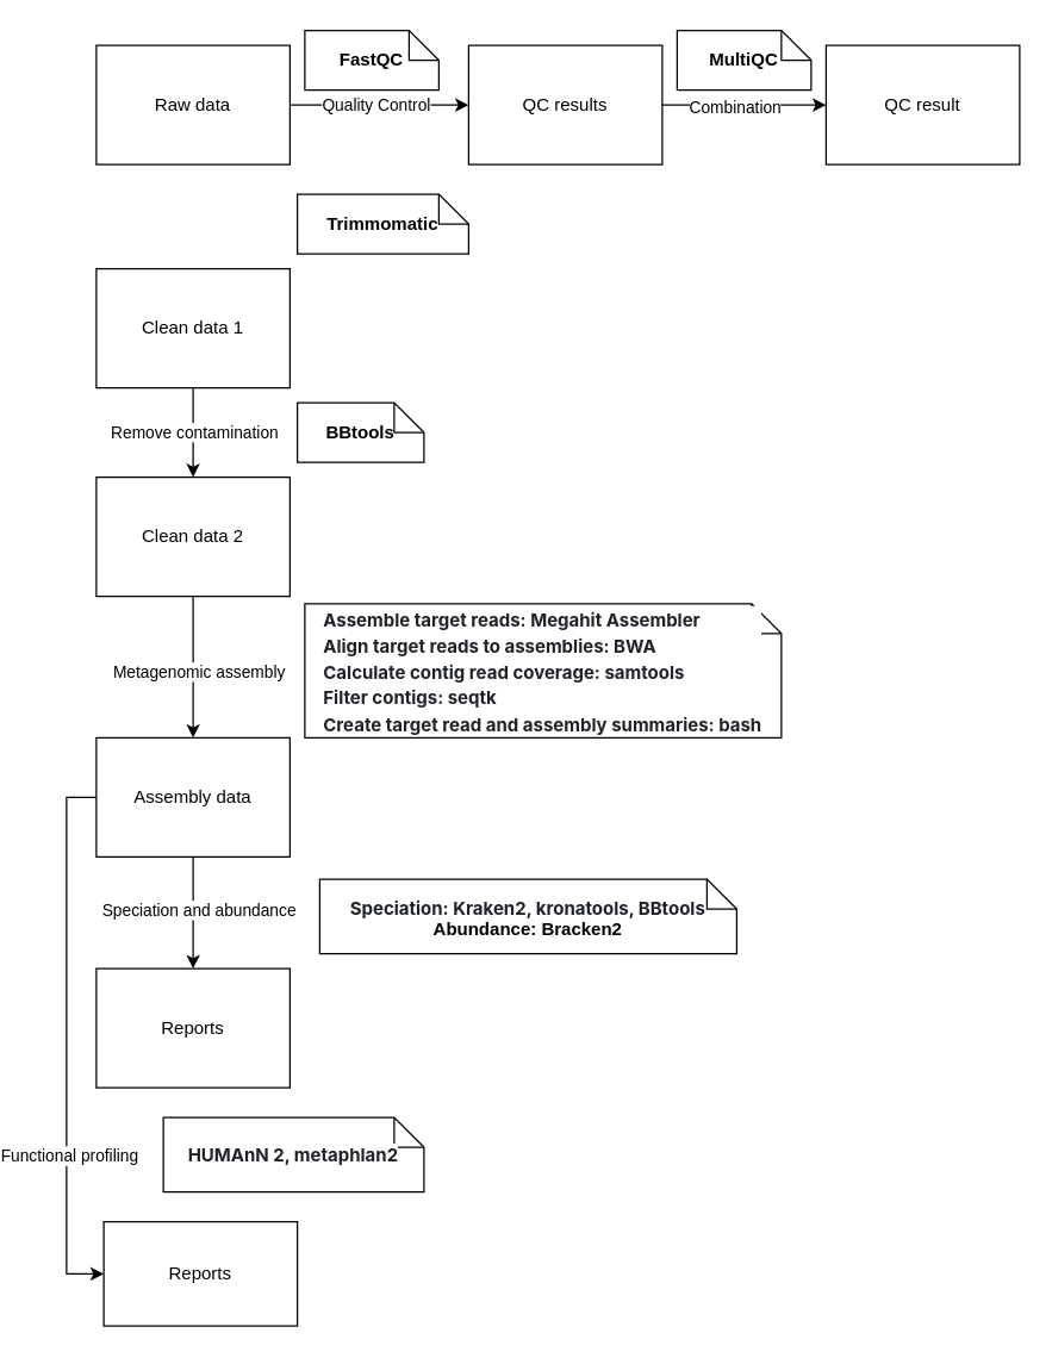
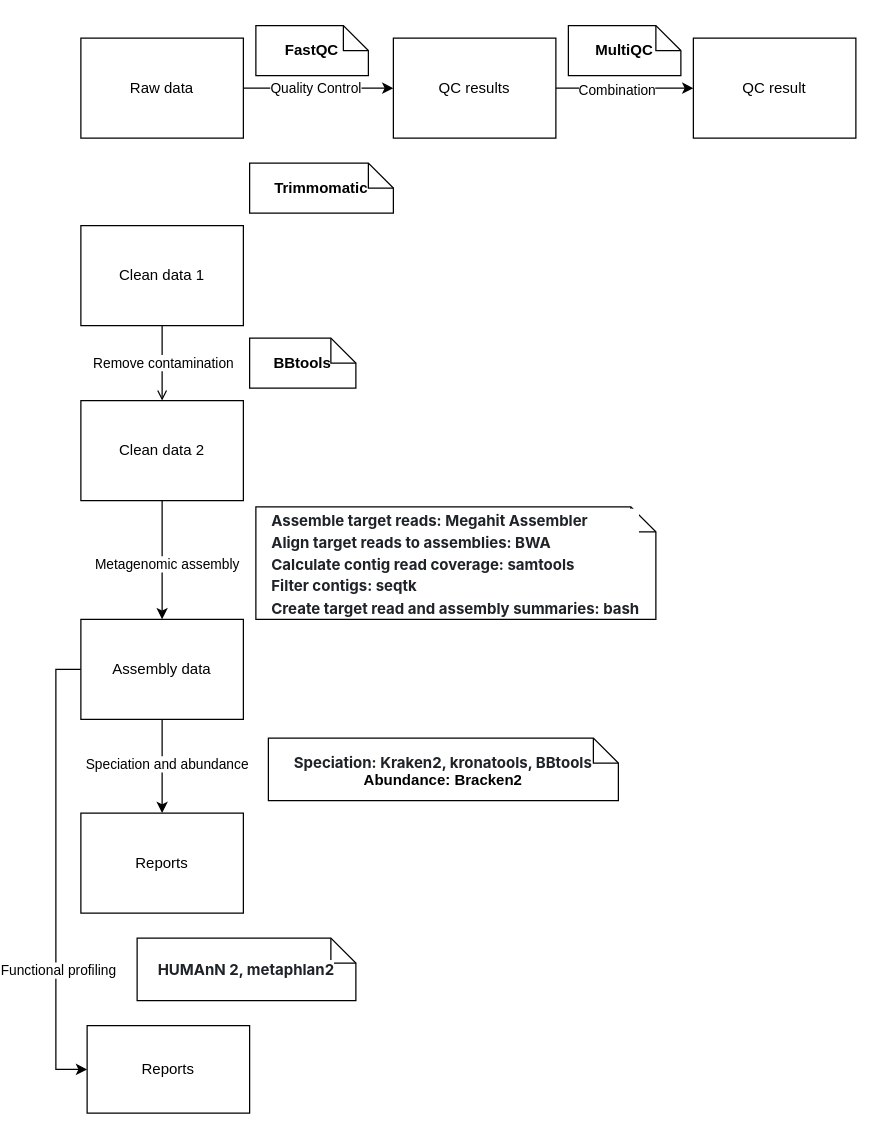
  <mxCell id="0" />
  <mxCell id="1" parent="0" />
  <mxCell id="2" style="edgeStyle=orthogonalEdgeStyle;rounded=0;orthogonalLoop=1;jettySize=auto;html=1;exitX=1;exitY=0.5;exitDx=0;exitDy=0;" edge="1" parent="1" source="4" target="5"><mxGeometry relative="1" as="geometry" /></mxCell>
  <mxCell id="3" value="Combination" style="edgeLabel;html=1;align=center;verticalAlign=middle;resizable=0;points=[];" vertex="1" connectable="0" parent="2"><mxGeometry x="-0.123" y="-1" relative="1" as="geometry"><mxPoint as="offset" /></mxGeometry></mxCell>
  <mxCell id="4" value="QC results" style="rounded=0;whiteSpace=wrap;html=1;strokeColor=default;align=center;verticalAlign=middle;fontFamily=Helvetica;fontSize=12;fontColor=default;fillColor=default;" vertex="1" parent="1"><mxGeometry x="270" y="30" width="130" height="80" as="geometry" /></mxCell>
  <mxCell id="5" value="QC result" style="rounded=0;whiteSpace=wrap;html=1;strokeColor=default;align=center;verticalAlign=middle;fontFamily=Helvetica;fontSize=12;fontColor=default;fillColor=default;" vertex="1" parent="1"><mxGeometry x="510" y="30" width="130" height="80" as="geometry" /></mxCell>
  <mxCell id="6" style="edgeStyle=orthogonalEdgeStyle;rounded=0;orthogonalLoop=1;jettySize=auto;html=1;" edge="1" parent="1" source="8" target="4"><mxGeometry relative="1" as="geometry" /></mxCell>
  <mxCell id="7" value="Quality Control" style="edgeLabel;html=1;align=center;verticalAlign=middle;resizable=0;points=[];" vertex="1" connectable="0" parent="6"><mxGeometry x="-0.05" y="1" relative="1" as="geometry"><mxPoint as="offset" /></mxGeometry></mxCell>
  <mxCell id="8" value="Raw data" style="rounded=0;whiteSpace=wrap;html=1;strokeColor=default;align=center;verticalAlign=middle;fontFamily=Helvetica;fontSize=12;fontColor=default;fillColor=default;" vertex="1" parent="1"><mxGeometry x="20" y="30" width="130" height="80" as="geometry" /></mxCell>
- <mxCell id="9" style="edgeStyle=orthogonalEdgeStyle;rounded=0;orthogonalLoop=1;jettySize=auto;html=1;entryX=0.5;entryY=0;entryDx=0;entryDy=0;" edge="1" parent="1" source="11" target="14"><mxGeometry relative="1" as="geometry" /></mxCell>
+ <mxCell id="9" style="edgeStyle=orthogonalEdgeStyle;rounded=0;orthogonalLoop=1;jettySize=auto;html=1;entryX=0.5;entryY=0;entryDx=0;entryDy=0;endArrow=open;" edge="1" parent="1" source="11" target="14"><mxGeometry relative="1" as="geometry" /></mxCell>
  <mxCell id="10" value="Remove contamination" style="edgeLabel;html=1;align=center;verticalAlign=middle;resizable=0;points=[];" vertex="1" connectable="0" parent="9"><mxGeometry x="-0.017" relative="1" as="geometry"><mxPoint as="offset" /></mxGeometry></mxCell>
  <mxCell id="11" value="Clean data 1" style="rounded=0;whiteSpace=wrap;html=1;strokeColor=default;align=center;verticalAlign=middle;fontFamily=Helvetica;fontSize=12;fontColor=default;fillColor=default;" vertex="1" parent="1"><mxGeometry x="20" y="180" width="130" height="80" as="geometry" /></mxCell>
  <mxCell id="12" style="edgeStyle=orthogonalEdgeStyle;rounded=0;orthogonalLoop=1;jettySize=auto;html=1;entryX=0.5;entryY=0;entryDx=0;entryDy=0;" edge="1" parent="1" source="14" target="19"><mxGeometry relative="1" as="geometry" /></mxCell>
  <mxCell id="13" value="Metagenomic assembly" style="edgeLabel;html=1;align=center;verticalAlign=middle;resizable=0;points=[];" vertex="1" connectable="0" parent="12"><mxGeometry x="0.043" y="3" relative="1" as="geometry"><mxPoint as="offset" /></mxGeometry></mxCell>
  <mxCell id="14" value="Clean data 2" style="rounded=0;whiteSpace=wrap;html=1;strokeColor=default;align=center;verticalAlign=middle;fontFamily=Helvetica;fontSize=12;fontColor=default;fillColor=default;" vertex="1" parent="1"><mxGeometry x="20" y="320" width="130" height="80" as="geometry" /></mxCell>
  <mxCell id="15" style="edgeStyle=orthogonalEdgeStyle;rounded=0;orthogonalLoop=1;jettySize=auto;html=1;entryX=0.5;entryY=0;entryDx=0;entryDy=0;" edge="1" parent="1" source="19" target="25"><mxGeometry relative="1" as="geometry" /></mxCell>
  <mxCell id="16" value="Speciation and abundance" style="edgeLabel;html=1;align=center;verticalAlign=middle;resizable=0;points=[];" vertex="1" connectable="0" parent="15"><mxGeometry x="-0.081" y="3" relative="1" as="geometry"><mxPoint y="1" as="offset" /></mxGeometry></mxCell>
  <mxCell id="17" style="edgeStyle=orthogonalEdgeStyle;rounded=0;orthogonalLoop=1;jettySize=auto;html=1;entryX=0;entryY=0.5;entryDx=0;entryDy=0;exitX=0;exitY=0.5;exitDx=0;exitDy=0;" edge="1" parent="1" source="19" target="27"><mxGeometry relative="1" as="geometry" /></mxCell>
  <mxCell id="18" value="Functional profiling" style="edgeLabel;html=1;align=center;verticalAlign=middle;resizable=0;points=[];" vertex="1" connectable="0" parent="17"><mxGeometry x="0.349" y="1" relative="1" as="geometry"><mxPoint y="14" as="offset" /></mxGeometry></mxCell>
  <mxCell id="19" value="Assembly data" style="rounded=0;whiteSpace=wrap;html=1;strokeColor=default;align=center;verticalAlign=middle;fontFamily=Helvetica;fontSize=12;fontColor=default;fillColor=default;" vertex="1" parent="1"><mxGeometry x="20" y="495" width="130" height="80" as="geometry" /></mxCell>
  <mxCell id="20" value="MultiQC" style="shape=note;size=20;whiteSpace=wrap;html=1;strokeColor=default;align=center;verticalAlign=middle;fontFamily=Helvetica;fontSize=12;fontColor=default;fillColor=default;fontStyle=1" vertex="1" parent="1"><mxGeometry x="410" y="20" width="90" height="40" as="geometry" /></mxCell>
  <mxCell id="21" value="FastQC" style="shape=note;size=20;whiteSpace=wrap;html=1;strokeColor=default;align=center;verticalAlign=middle;fontFamily=Helvetica;fontSize=12;fontColor=default;fillColor=default;fontStyle=1" vertex="1" parent="1"><mxGeometry x="160" y="20" width="90" height="40" as="geometry" /></mxCell>
  <mxCell id="22" value="Trimmomatic" style="shape=note;size=20;whiteSpace=wrap;html=1;strokeColor=default;align=center;verticalAlign=middle;fontFamily=Helvetica;fontSize=12;fontColor=default;fillColor=default;fontStyle=1" vertex="1" parent="1"><mxGeometry x="155" y="130" width="115" height="40" as="geometry" /></mxCell>
  <mxCell id="23" value="BBtools" style="shape=note;size=20;whiteSpace=wrap;html=1;strokeColor=default;align=center;verticalAlign=middle;fontFamily=Helvetica;fontSize=12;fontColor=default;fillColor=default;fontStyle=1" vertex="1" parent="1"><mxGeometry x="155" y="270" width="85" height="40" as="geometry" /></mxCell>
  <mxCell id="24" value="&lt;h3 style=&quot;box-sizing: border-box; margin-top: var(--base-size-24); margin-bottom: var(--base-size-16); line-height: 1.25; color: rgb(31, 35, 40); font-family: -apple-system, &amp;quot;system-ui&amp;quot;, &amp;quot;Segoe UI&amp;quot;, &amp;quot;Noto Sans&amp;quot;, Helvetica, Arial, sans-serif, &amp;quot;Apple Color Emoji&amp;quot;, &amp;quot;Segoe UI Emoji&amp;quot;; text-align: start; background-color: rgb(255, 255, 255);&quot; dir=&quot;auto&quot; class=&quot;heading-element&quot; tabindex=&quot;-1&quot;&gt;&lt;font style=&quot;font-size: 12px;&quot;&gt;Assemble target reads: Megahit Assembler&lt;/font&gt;&lt;/h3&gt;&lt;div style=&quot;&quot;&gt;&lt;h3 style=&quot;box-sizing: border-box; margin-top: var(--base-size-24); margin-bottom: var(--base-size-16); line-height: 1.25; color: rgb(31, 35, 40); font-family: -apple-system, &amp;quot;system-ui&amp;quot;, &amp;quot;Segoe UI&amp;quot;, &amp;quot;Noto Sans&amp;quot;, Helvetica, Arial, sans-serif, &amp;quot;Apple Color Emoji&amp;quot;, &amp;quot;Segoe UI Emoji&amp;quot;; text-align: start; background-color: rgb(255, 255, 255);&quot; dir=&quot;auto&quot; class=&quot;heading-element&quot; tabindex=&quot;-1&quot;&gt;&lt;font style=&quot;font-size: 12px;&quot;&gt;Align target reads to assemblies: BWA&lt;/font&gt;&lt;/h3&gt;&lt;/div&gt;&lt;div style=&quot;&quot;&gt;&lt;h3 style=&quot;box-sizing: border-box; margin-top: var(--base-size-24); margin-bottom: var(--base-size-16); line-height: 1.25; color: rgb(31, 35, 40); font-family: -apple-system, &amp;quot;system-ui&amp;quot;, &amp;quot;Segoe UI&amp;quot;, &amp;quot;Noto Sans&amp;quot;, Helvetica, Arial, sans-serif, &amp;quot;Apple Color Emoji&amp;quot;, &amp;quot;Segoe UI Emoji&amp;quot;; text-align: start; background-color: rgb(255, 255, 255);&quot; dir=&quot;auto&quot; class=&quot;heading-element&quot; tabindex=&quot;-1&quot;&gt;&lt;font style=&quot;font-size: 12px;&quot;&gt;Calculate contig read coverage: samtools&amp;nbsp;&lt;/font&gt;&lt;/h3&gt;&lt;h3 style=&quot;box-sizing: border-box; margin-top: var(--base-size-24); margin-bottom: var(--base-size-16); line-height: 1.25; color: rgb(31, 35, 40); font-family: -apple-system, &amp;quot;system-ui&amp;quot;, &amp;quot;Segoe UI&amp;quot;, &amp;quot;Noto Sans&amp;quot;, Helvetica, Arial, sans-serif, &amp;quot;Apple Color Emoji&amp;quot;, &amp;quot;Segoe UI Emoji&amp;quot;; text-align: start; background-color: rgb(255, 255, 255);&quot; dir=&quot;auto&quot; class=&quot;heading-element&quot; tabindex=&quot;-1&quot;&gt;&lt;span style=&quot;font-size: 12px;&quot;&gt;&lt;font style=&quot;font-size: 12px;&quot;&gt;Filter contigs: seqtk&lt;/font&gt;&lt;/span&gt;&lt;/h3&gt;&lt;/div&gt;&lt;div style=&quot;&quot;&gt;&lt;h3 style=&quot;box-sizing: border-box; margin-top: var(--base-size-24); margin-bottom: var(--base-size-16); line-height: 1.25; color: rgb(31, 35, 40); font-family: -apple-system, &amp;quot;system-ui&amp;quot;, &amp;quot;Segoe UI&amp;quot;, &amp;quot;Noto Sans&amp;quot;, Helvetica, Arial, sans-serif, &amp;quot;Apple Color Emoji&amp;quot;, &amp;quot;Segoe UI Emoji&amp;quot;; text-align: start; background-color: rgb(255, 255, 255);&quot; dir=&quot;auto&quot; class=&quot;heading-element&quot; tabindex=&quot;-1&quot;&gt;&lt;font style=&quot;font-size: 12px;&quot;&gt;Create target read and assembly summaries: bash&lt;/font&gt;&lt;/h3&gt;&lt;/div&gt;" style="shape=note;size=20;whiteSpace=wrap;html=1;strokeColor=default;align=center;verticalAlign=middle;fontFamily=Helvetica;fontSize=12;fontColor=default;fillColor=default;" vertex="1" parent="1"><mxGeometry x="160" y="405" width="320" height="90" as="geometry" /></mxCell>
  <mxCell id="25" value="Reports" style="rounded=0;whiteSpace=wrap;html=1;strokeColor=default;align=center;verticalAlign=middle;fontFamily=Helvetica;fontSize=12;fontColor=default;fillColor=default;" vertex="1" parent="1"><mxGeometry x="20" y="650" width="130" height="80" as="geometry" /></mxCell>
  <mxCell id="26" value="&lt;h3 tabindex=&quot;-1&quot; class=&quot;heading-element&quot; dir=&quot;auto&quot; style=&quot;box-sizing: border-box; margin-top: var(--base-size-24); margin-bottom: var(--base-size-16); line-height: 1.25; color: rgb(31, 35, 40); font-family: -apple-system, &amp;quot;system-ui&amp;quot;, &amp;quot;Segoe UI&amp;quot;, &amp;quot;Noto Sans&amp;quot;, Helvetica, Arial, sans-serif, &amp;quot;Apple Color Emoji&amp;quot;, &amp;quot;Segoe UI Emoji&amp;quot;; text-align: start; background-color: rgb(255, 255, 255);&quot;&gt;&lt;font style=&quot;font-size: 12px;&quot;&gt;Speciation: Kraken2, kronatools, BBtools&lt;/font&gt;&lt;/h3&gt;&lt;div style=&quot;&quot;&gt;&lt;font style=&quot;font-size: 12px;&quot;&gt;Abundance: Bracken2&lt;/font&gt;&lt;/div&gt;" style="shape=note;size=20;whiteSpace=wrap;html=1;strokeColor=default;align=center;verticalAlign=middle;fontFamily=Helvetica;fontSize=12;fontColor=default;fillColor=default;fontStyle=1" vertex="1" parent="1"><mxGeometry x="170" y="590" width="280" height="50" as="geometry" /></mxCell>
  <mxCell id="27" value="Reports" style="rounded=0;whiteSpace=wrap;html=1;strokeColor=default;align=center;verticalAlign=middle;fontFamily=Helvetica;fontSize=12;fontColor=default;fillColor=default;" vertex="1" parent="1"><mxGeometry x="25" y="820" width="130" height="70" as="geometry" /></mxCell>
  <mxCell id="28" value="&lt;h3 style=&quot;box-sizing: border-box; margin-top: var(--base-size-24); margin-bottom: var(--base-size-16); line-height: 1.25; color: rgb(31, 35, 40); font-family: -apple-system, &amp;quot;system-ui&amp;quot;, &amp;quot;Segoe UI&amp;quot;, &amp;quot;Noto Sans&amp;quot;, Helvetica, Arial, sans-serif, &amp;quot;Apple Color Emoji&amp;quot;, &amp;quot;Segoe UI Emoji&amp;quot;; text-align: start; background-color: rgb(255, 255, 255); font-size: 12px;&quot; dir=&quot;auto&quot; class=&quot;heading-element&quot; tabindex=&quot;-1&quot;&gt;&lt;span style=&quot;font-size: 12px;&quot;&gt;&lt;font style=&quot;font-size: 12px;&quot;&gt;HUMAnN 2, metaphlan2&lt;/font&gt;&lt;/span&gt;&lt;/h3&gt;" style="shape=note;size=20;whiteSpace=wrap;html=1;strokeColor=default;align=center;verticalAlign=middle;fontFamily=Helvetica;fontSize=12;fontColor=default;fillColor=default;" vertex="1" parent="1"><mxGeometry x="65" y="750" width="175" height="50" as="geometry" /></mxCell>
